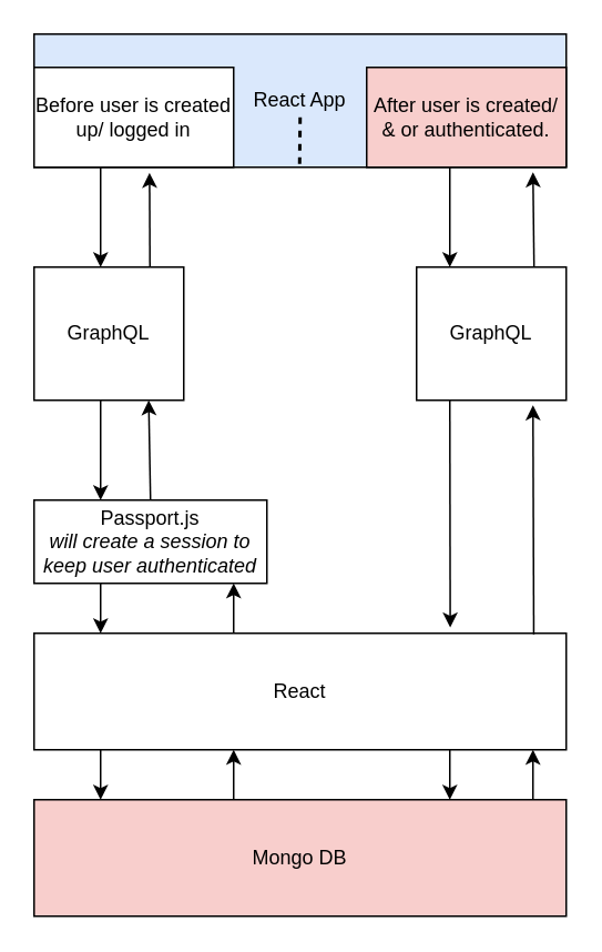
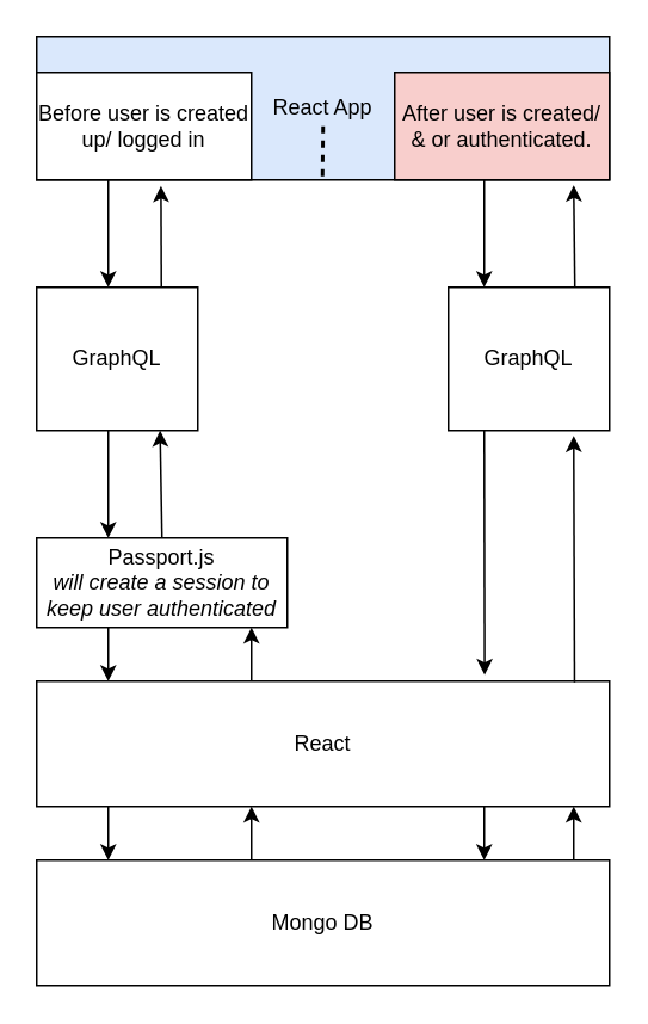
  <mxCell id="0" />
  <mxCell id="1" parent="0" />
  <mxCell id="2" value="React App" style="rounded=0;whiteSpace=wrap;html=1;fillColor=#dae8fc;" vertex="1" parent="1"><mxGeometry x="20" y="20" width="320" height="80" as="geometry" /></mxCell>
  <mxCell id="3" value="GraphQL&lt;br&gt;" style="rounded=0;whiteSpace=wrap;html=1;" vertex="1" parent="1"><mxGeometry x="250" y="160" width="90" height="80" as="geometry" /></mxCell>
  <mxCell id="4" value="GraphQL" style="rounded=0;whiteSpace=wrap;html=1;" vertex="1" parent="1"><mxGeometry x="20" y="160" width="90" height="80" as="geometry" /></mxCell>
  <mxCell id="5" style="edgeStyle=orthogonalEdgeStyle;rounded=0;orthogonalLoop=1;jettySize=auto;html=1;exitX=0.5;exitY=1;exitDx=0;exitDy=0;" edge="1" parent="1" source="2" target="2"><mxGeometry relative="1" as="geometry" /></mxCell>
  <mxCell id="6" value="React" style="rounded=0;whiteSpace=wrap;html=1;" vertex="1" parent="1"><mxGeometry x="20" y="380" width="320" height="70" as="geometry" /></mxCell>
- <mxCell id="7" value="Mongo DB" style="rounded=0;whiteSpace=wrap;html=1;fillColor=#f8cecc;" vertex="1" parent="1"><mxGeometry x="20" y="480" width="320" height="70" as="geometry" /></mxCell>
+ <mxCell id="7" value="Mongo DB" style="rounded=0;whiteSpace=wrap;html=1;" vertex="1" parent="1"><mxGeometry x="20" y="480" width="320" height="70" as="geometry" /></mxCell>
  <mxCell id="8" value="Passport.js&lt;br&gt;&lt;i&gt;will create a session to keep user authenticated&lt;/i&gt;" style="rounded=0;whiteSpace=wrap;html=1;" vertex="1" parent="1"><mxGeometry x="20" y="300" width="140" height="50" as="geometry" /></mxCell>
  <mxCell id="9" value="" style="endArrow=classic;html=1;rounded=0;entryX=0.5;entryY=0;entryDx=0;entryDy=0;" edge="1" parent="1"><mxGeometry width="50" height="50" relative="1" as="geometry"><mxPoint x="60" y="100" as="sourcePoint" /><mxPoint x="60" y="160" as="targetPoint" /><Array as="points"><mxPoint x="60" y="130" /></Array></mxGeometry></mxCell>
  <mxCell id="10" value="" style="endArrow=classic;html=1;rounded=0;entryX=0.5;entryY=0;entryDx=0;entryDy=0;" edge="1" parent="1"><mxGeometry width="50" height="50" relative="1" as="geometry"><mxPoint x="60" y="240" as="sourcePoint" /><mxPoint x="60" y="300" as="targetPoint" /></mxGeometry></mxCell>
  <mxCell id="11" value="" style="endArrow=classic;html=1;rounded=0;" edge="1" parent="1"><mxGeometry width="50" height="50" relative="1" as="geometry"><mxPoint x="60" y="350" as="sourcePoint" /><mxPoint x="60" y="380" as="targetPoint" /></mxGeometry></mxCell>
  <mxCell id="12" value="" style="endArrow=classic;html=1;rounded=0;" edge="1" parent="1"><mxGeometry width="50" height="50" relative="1" as="geometry"><mxPoint x="60" y="450" as="sourcePoint" /><mxPoint x="60" y="480" as="targetPoint" /></mxGeometry></mxCell>
  <mxCell id="13" value="" style="endArrow=classic;html=1;rounded=0;entryX=0.5;entryY=0;entryDx=0;entryDy=0;" edge="1" parent="1"><mxGeometry width="50" height="50" relative="1" as="geometry"><mxPoint x="270" y="100" as="sourcePoint" /><mxPoint x="270" y="160" as="targetPoint" /><Array as="points"><mxPoint x="270" y="130" /></Array></mxGeometry></mxCell>
  <mxCell id="14" value="" style="endArrow=classic;html=1;rounded=0;entryX=0.782;entryY=-0.05;entryDx=0;entryDy=0;entryPerimeter=0;" edge="1" parent="1" target="6"><mxGeometry width="50" height="50" relative="1" as="geometry"><mxPoint x="270" y="240" as="sourcePoint" /><mxPoint x="270" y="300" as="targetPoint" /></mxGeometry></mxCell>
  <mxCell id="15" value="" style="endArrow=classic;html=1;rounded=0;" edge="1" parent="1"><mxGeometry width="50" height="50" relative="1" as="geometry"><mxPoint x="270" y="450" as="sourcePoint" /><mxPoint x="270" y="480" as="targetPoint" /></mxGeometry></mxCell>
  <mxCell id="16" value="" style="endArrow=classic;html=1;rounded=0;" edge="1" parent="1"><mxGeometry width="50" height="50" relative="1" as="geometry"><mxPoint x="140" y="480" as="sourcePoint" /><mxPoint x="140" y="450" as="targetPoint" /></mxGeometry></mxCell>
  <mxCell id="17" value="" style="endArrow=classic;html=1;rounded=0;" edge="1" parent="1"><mxGeometry width="50" height="50" relative="1" as="geometry"><mxPoint x="140" y="380" as="sourcePoint" /><mxPoint x="140" y="350" as="targetPoint" /></mxGeometry></mxCell>
  <mxCell id="18" value="" style="endArrow=classic;html=1;rounded=0;entryX=0.75;entryY=1;entryDx=0;entryDy=0;exitX=0.5;exitY=0;exitDx=0;exitDy=0;" edge="1" parent="1" source="8"><mxGeometry width="50" height="50" relative="1" as="geometry"><mxPoint x="80" y="290" as="sourcePoint" /><mxPoint x="88.92" y="240" as="targetPoint" /></mxGeometry></mxCell>
  <mxCell id="19" value="" style="endArrow=classic;html=1;rounded=0;entryX=0.217;entryY=1.042;entryDx=0;entryDy=0;entryPerimeter=0;" edge="1" parent="1" target="2"><mxGeometry width="50" height="50" relative="1" as="geometry"><mxPoint x="89.66" y="160" as="sourcePoint" /><mxPoint x="89.66" y="130" as="targetPoint" /></mxGeometry></mxCell>
  <mxCell id="20" value="" style="endArrow=classic;html=1;rounded=0;entryX=0.217;entryY=1.042;entryDx=0;entryDy=0;entryPerimeter=0;" edge="1" parent="1"><mxGeometry width="50" height="50" relative="1" as="geometry"><mxPoint x="320.66" y="160" as="sourcePoint" /><mxPoint x="320" y="103" as="targetPoint" /></mxGeometry></mxCell>
  <mxCell id="21" value="" style="endArrow=classic;html=1;rounded=0;entryX=0.217;entryY=1.042;entryDx=0;entryDy=0;entryPerimeter=0;exitX=0.939;exitY=0.009;exitDx=0;exitDy=0;exitPerimeter=0;" edge="1" parent="1" source="6"><mxGeometry width="50" height="50" relative="1" as="geometry"><mxPoint x="320.66" y="300" as="sourcePoint" /><mxPoint x="320" y="243" as="targetPoint" /></mxGeometry></mxCell>
  <mxCell id="22" value="" style="endArrow=classic;html=1;rounded=0;" edge="1" parent="1"><mxGeometry width="50" height="50" relative="1" as="geometry"><mxPoint x="320" y="480" as="sourcePoint" /><mxPoint x="320" y="450" as="targetPoint" /></mxGeometry></mxCell>
  <mxCell id="23" value="" style="endArrow=none;dashed=1;html=1;dashPattern=1 3;strokeWidth=2;rounded=0;" edge="1" parent="1"><mxGeometry width="50" height="50" relative="1" as="geometry"><mxPoint x="180" y="70" as="sourcePoint" /><mxPoint x="180" y="70" as="targetPoint" /><Array as="points"><mxPoint x="179.66" y="100" /></Array></mxGeometry></mxCell>
  <mxCell id="24" value="Before user is created up/ logged in" style="rounded=0;whiteSpace=wrap;html=1;" vertex="1" parent="1"><mxGeometry x="20" y="40" width="120" height="60" as="geometry" /></mxCell>
  <mxCell id="25" value="After user is created/ &amp;amp; or authenticated." style="rounded=0;whiteSpace=wrap;html=1;fillColor=#f8cecc;" vertex="1" parent="1"><mxGeometry x="220" y="40" width="120" height="60" as="geometry" /></mxCell>
